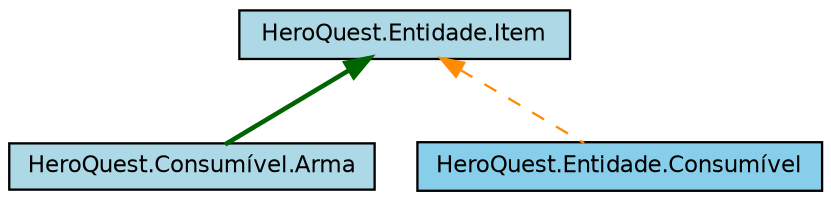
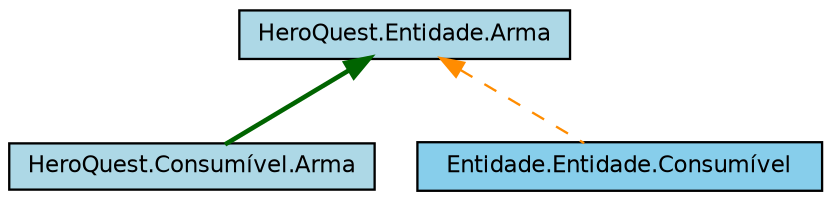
  digraph {
    node [color=black fillcolor=lightblue fontname=Helvetica fontsize=10 shape=record style=filled]
    edge [dir=back fontname=Helvetica fontsize=10 labelfontname=Helvetica labelfontsize=10]
-   n1 [fontcolor=black height=0.2 label="HeroQuest.Entidade.Item" width=0.4]
+   n1 [fontcolor=black height=0.2 label="HeroQuest.Entidade.Arma" width=0.4]
    n2 [height=0.2 label="HeroQuest.Consumível.Arma" width=0.4]
-   n3 [fillcolor=skyblue height=0.2 label="HeroQuest.Entidade.Consumível" width=0.4]
+   n3 [fillcolor=skyblue height=0.2 label="Entidade.Entidade.Consumível" width=0.4]
    n1 -> n2 [color=darkgreen style=bold]
    n1 -> n3 [color=darkorange style=dashed]
  }
